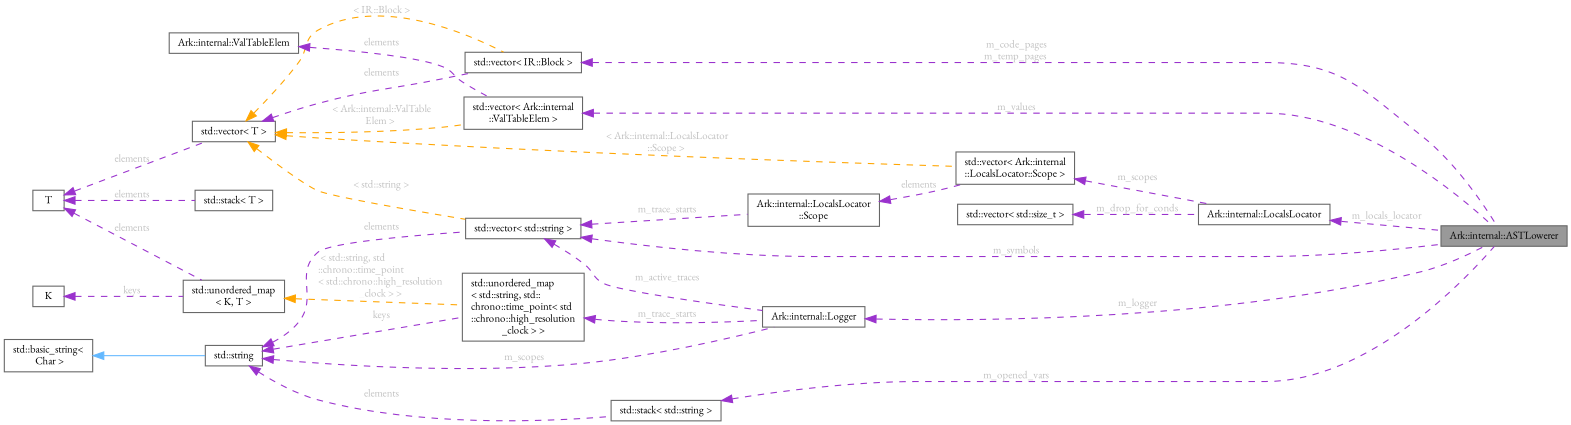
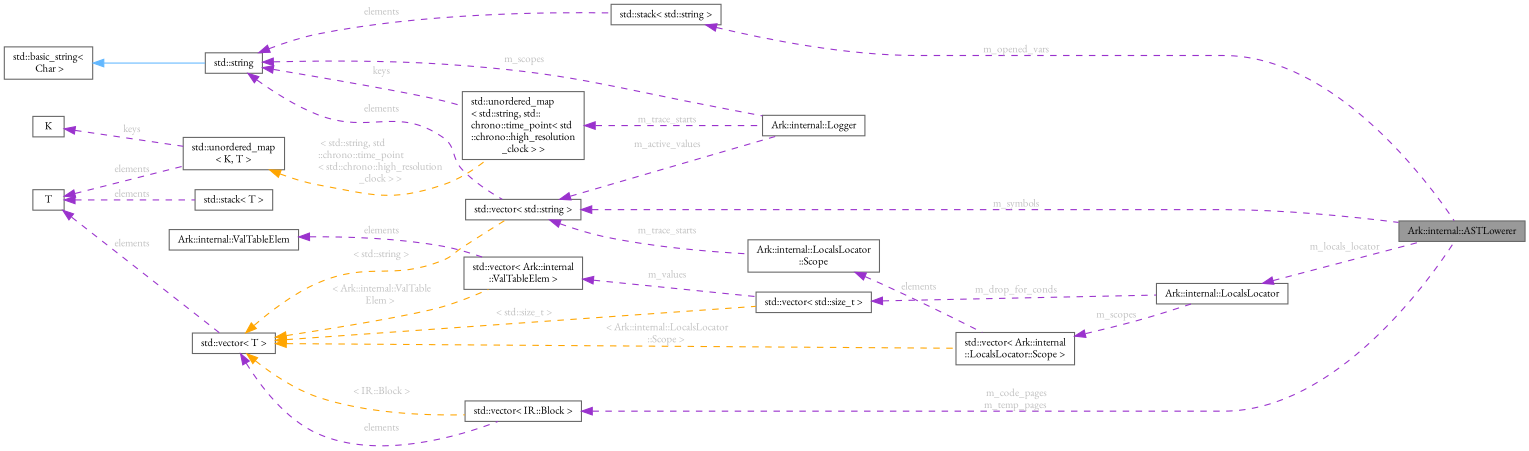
  digraph {
    fontname="EB Garamond"
    rankdir=LR
    node [color=gray40 fillcolor=white fontname="EB Garamond" fontsize=10 shape=box style=filled]
    edge [color=darkorchid3 dir=back fontcolor=grey fontname="EB Garamond" fontsize=10 labelfontname=Helvetica labelfontsize=10 style=dashed]
    n1 [fillcolor=grey60 fontcolor=black height=0.2 label="Ark::internal::ASTLowerer" width=0.4]
    n2 [height=0.2 label="Ark::internal::LocalsLocator" width=0.4]
    n3 [height=0.2 label="std::vector\< Ark::internal\l::LocalsLocator::Scope \>" width=0.4]
    n4 [height=0.2 label="Ark::internal::LocalsLocator\l::Scope" width=0.4]
    n5 [height=0.2 label="std::vector\< std::string \>" width=0.4]
    n6 [height=0.2 label="Ark::internal::Logger" width=0.4]
    n7 [height=0.2 label="std::string" width=0.4]
    n8 [height=0.2 label="std::stack\< std::string \>" width=0.4]
    n9 [height=0.2 label="std::unordered_map\l\< std::string, std::\lchrono::time_point\< std\l::chrono::high_resolution\l_clock \> \>" width=0.4]
    n10 [height=0.2 label="std::basic_string\<\l Char \>" width=0.4]
    n11 [height=0.2 label="std::vector\< T \>" width=0.4]
    n12 [height=0.2 label="std::vector\< std::size_t \>" width=0.4]
    n13 [height=0.2 label="std::vector\< Ark::internal\l::ValTableElem \>" width=0.4]
    n14 [height=0.2 label="std::vector\< IR::Block \>" width=0.4]
    n15 [height=0.2 label=T width=0.4]
    n16 [height=0.2 label="std::stack\< T \>" width=0.4]
    n17 [height=0.2 label="std::unordered_map\l\< K, T \>" width=0.4]
    n18 [height=0.2 label="Ark::internal::ValTableElem" width=0.4]
    n19 [height=0.2 label=K width=0.4]
    n2 -> n1 [label=" m_locals_locator"]
    n3 -> n2 [label=" m_scopes"]
    n4 -> n3 [label=" elements"]
    n5 -> n1 [label=" m_symbols"]
    n5 -> n4 [label=" m_trace_starts"]
-   n5 -> n6 [label=" m_active_traces"]
-   n6 -> n1 [label=" m_logger"]
+   n5 -> n6 [label=" m_active_values"]
    n7 -> n5 [label=" elements"]
    n7 -> n6 [label=" m_scopes"]
    n7 -> n8 [label=" elements"]
    n7 -> n9 [label=" keys"]
    n8 -> n1 [label=" m_opened_vars"]
    n9 -> n6 [label=" m_trace_starts"]
    n10 -> n7 [color=steelblue1 style=solid fontcolor=""]
    n11 -> n3 [color=orange label=" \< Ark::internal::LocalsLocator\l::Scope \>"]
    n11 -> n5 [color=orange label=" \< std::string \>"]
+   n11 -> n12 [color=orange label=" \< std::size_t \>"]
    n11 -> n13 [color=orange label=" \< Ark::internal::ValTable\lElem \>"]
    n11 -> n14 [label=" elements"]
    n11 -> n14 [color=orange label=" \< IR::Block \>"]
    n12 -> n2 [label=" m_drop_for_conds"]
-   n13 -> n1 [label=" m_values"]
+   n13 -> n12 [label=" m_values"]
    n14 -> n1 [label=" m_code_pages\nm_temp_pages"]
    n15 -> n11 [label=" elements"]
    n15 -> n16 [label=" elements"]
    n15 -> n17 [label=" elements"]
    n17 -> n9 [color=orange label=" \< std::string, std\l::chrono::time_point\l\< std::chrono::high_resolution\l_clock \> \>"]
    n18 -> n13 [label=" elements"]
    n19 -> n17 [label=" keys"]
  }
